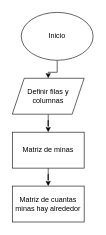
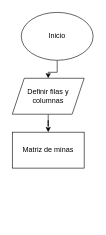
  <mxCell id="0" />
  <mxCell id="1" parent="0" />
  <mxCell id="2" value="" style="edgeStyle=orthogonalEdgeStyle;rounded=0;orthogonalLoop=1;jettySize=auto;html=1;" parent="1" source="3" target="5" edge="1"><mxGeometry relative="1" as="geometry" /></mxCell>
  <mxCell id="3" value="Inicio" style="ellipse;whiteSpace=wrap;html=1;" parent="1" vertex="1"><mxGeometry x="35" y="20" width="120" height="80" as="geometry" /></mxCell>
  <mxCell id="4" value="" style="edgeStyle=orthogonalEdgeStyle;rounded=0;orthogonalLoop=1;jettySize=auto;html=1;" parent="1" source="5" target="7" edge="1"><mxGeometry relative="1" as="geometry" /></mxCell>
  <mxCell id="5" value="Definir filas y columnas" style="shape=parallelogram;perimeter=parallelogramPerimeter;whiteSpace=wrap;html=1;fixedSize=1;" parent="1" vertex="1"><mxGeometry x="20" y="130" width="120" height="60" as="geometry" /></mxCell>
- <mxCell id="6" value="" style="edgeStyle=orthogonalEdgeStyle;rounded=0;orthogonalLoop=1;jettySize=auto;html=1;" edge="1" parent="1" source="7" target="8"><mxGeometry relative="1" as="geometry" /></mxCell>
  <mxCell id="7" value="Matriz de minas" style="rounded=0;whiteSpace=wrap;html=1;" parent="1" vertex="1"><mxGeometry x="20" y="220" width="120" height="60" as="geometry" /></mxCell>
- <mxCell id="8" value="Matriz de cuantas minas hay alrededor" style="whiteSpace=wrap;html=1;rounded=0;" vertex="1" parent="1"><mxGeometry x="20" y="310" width="120" height="60" as="geometry" /></mxCell>
